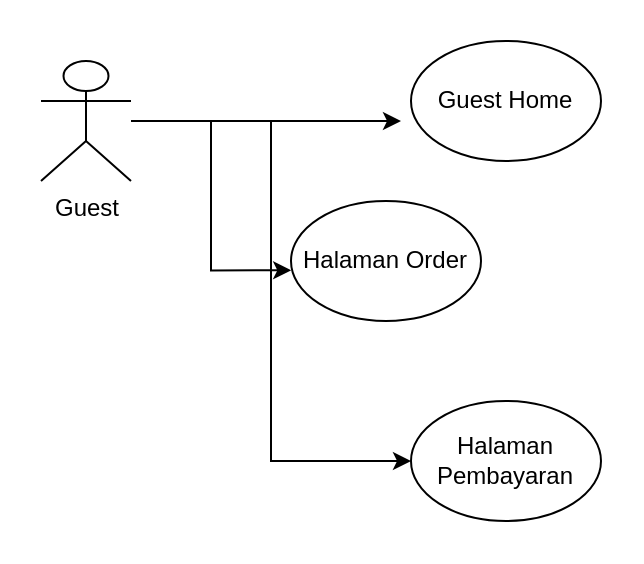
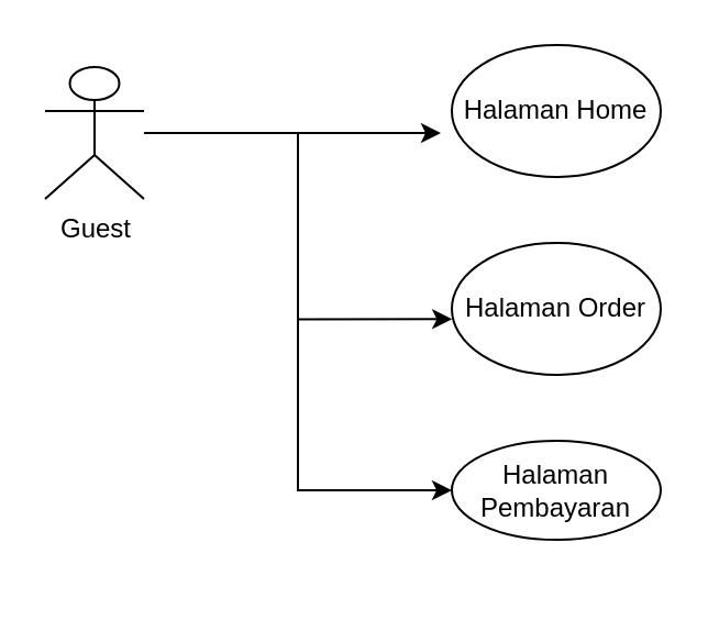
  <mxCell id="0" />
  <mxCell id="1" parent="0" />
  <mxCell id="2" style="edgeStyle=orthogonalEdgeStyle;rounded=0;orthogonalLoop=1;jettySize=auto;html=1;" edge="1" parent="1" source="4"><mxGeometry relative="1" as="geometry"><mxPoint x="200" y="60" as="targetPoint" /></mxGeometry></mxCell>
  <mxCell id="3" style="edgeStyle=orthogonalEdgeStyle;rounded=0;orthogonalLoop=1;jettySize=auto;html=1;entryX=0;entryY=0.5;entryDx=0;entryDy=0;" edge="1" parent="1" source="4" target="7"><mxGeometry relative="1" as="geometry" /></mxCell>
  <mxCell id="4" value="Guest" style="shape=umlActor;verticalLabelPosition=bottom;verticalAlign=top;html=1;outlineConnect=0;" vertex="1" parent="1"><mxGeometry x="20" y="30" width="45" height="60" as="geometry" /></mxCell>
- <mxCell id="5" value="&lt;div&gt;Guest Home&lt;/div&gt;" style="ellipse;whiteSpace=wrap;html=1;" vertex="1" parent="1"><mxGeometry x="205" y="20" width="95" height="60" as="geometry" /></mxCell>
- <mxCell id="6" value="Halaman Order" style="ellipse;whiteSpace=wrap;html=1;" vertex="1" parent="1"><mxGeometry x="145" y="100" width="95" height="60" as="geometry" /></mxCell>
- <mxCell id="7" value="Halaman Pembayaran" style="ellipse;whiteSpace=wrap;html=1;" vertex="1" parent="1"><mxGeometry x="205" y="200" width="95" height="60" as="geometry" /></mxCell>
+ <mxCell id="5" value="&lt;div&gt;Halaman Home&lt;/div&gt;" style="ellipse;whiteSpace=wrap;html=1;" vertex="1" parent="1"><mxGeometry x="205" y="20" width="95" height="60" as="geometry" /></mxCell>
+ <mxCell id="6" value="Halaman Order" style="ellipse;whiteSpace=wrap;html=1;" vertex="1" parent="1"><mxGeometry x="205" y="110" width="95" height="60" as="geometry" /></mxCell>
+ <mxCell id="7" value="Halaman Pembayaran" style="ellipse;whiteSpace=wrap;html=1;" vertex="1" parent="1"><mxGeometry x="205" y="200" width="95" height="45" as="geometry" /></mxCell>
  <mxCell id="8" style="edgeStyle=orthogonalEdgeStyle;rounded=0;orthogonalLoop=1;jettySize=auto;html=1;entryX=0.001;entryY=0.578;entryDx=0;entryDy=0;entryPerimeter=0;" edge="1" parent="1" source="4" target="6"><mxGeometry relative="1" as="geometry" /></mxCell>
